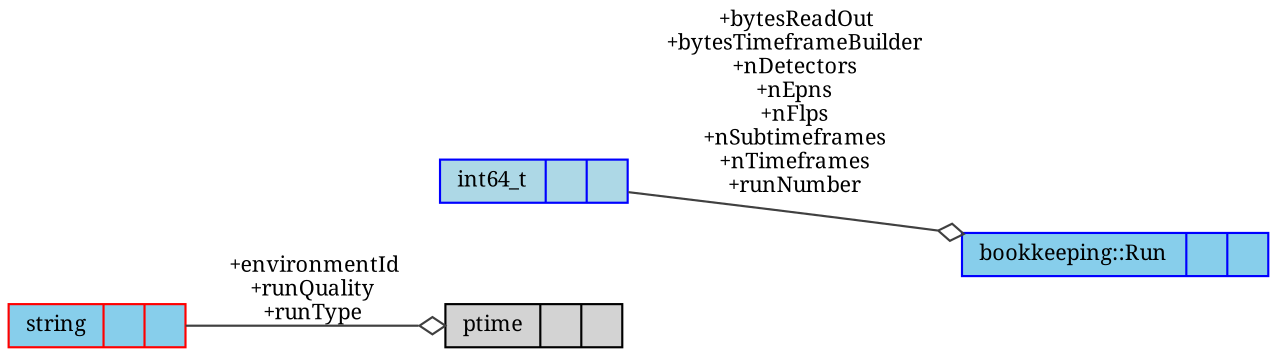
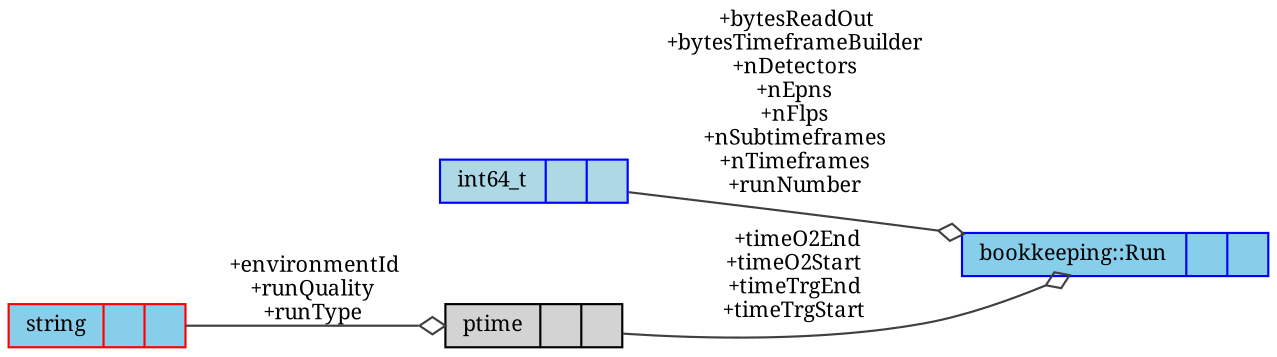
  digraph {
    fontname="Noto Serif"
    rankdir=LR
    node [color=blue fillcolor=skyblue fontname="Noto Serif" fontsize=10 shape=record style=filled]
    edge [arrowhead=odiamond color=grey25 fontname="Noto Serif" fontsize=10 labelfontname=Helvetica labelfontsize=10 style=solid]
    n1 [fontcolor=black height=0.2 label="{bookkeeping::Run\n||}" width=0.4]
    n2 [fillcolor=lightblue height=0.2 label="{int64_t\n||}" width=0.4]
    n3 [color=black fillcolor=lightgrey height=0.2 label="{ptime\n||}" width=0.4]
    n4 [color=red height=0.2 label="{string\n||}" width=0.4]
    n2 -> n1 [label=" +bytesReadOut\n+bytesTimeframeBuilder\n+nDetectors\n+nEpns\n+nFlps\n+nSubtimeframes\n+nTimeframes\n+runNumber"]
+   n3 -> n1 [label=" +timeO2End\n+timeO2Start\n+timeTrgEnd\n+timeTrgStart"]
    n4 -> n3 [label=" +environmentId\n+runQuality\n+runType"]
  }
